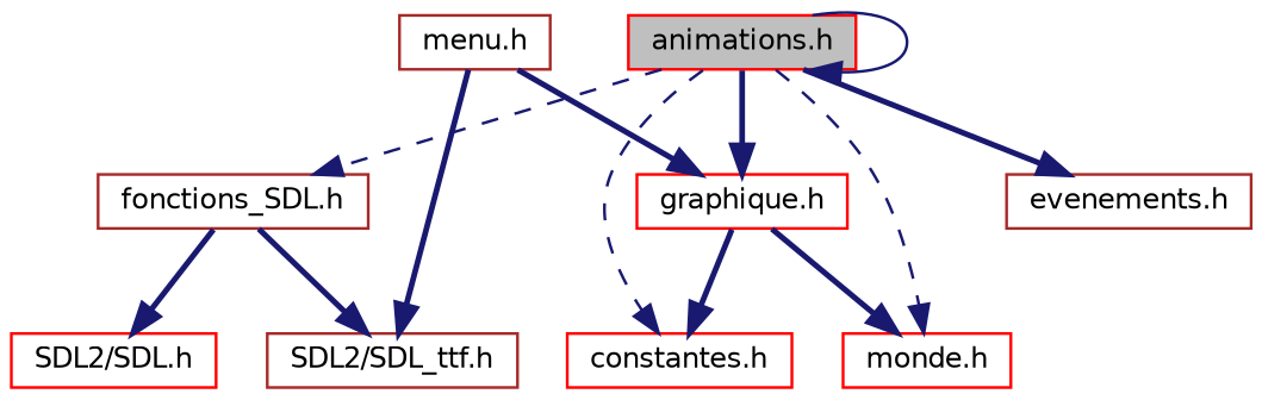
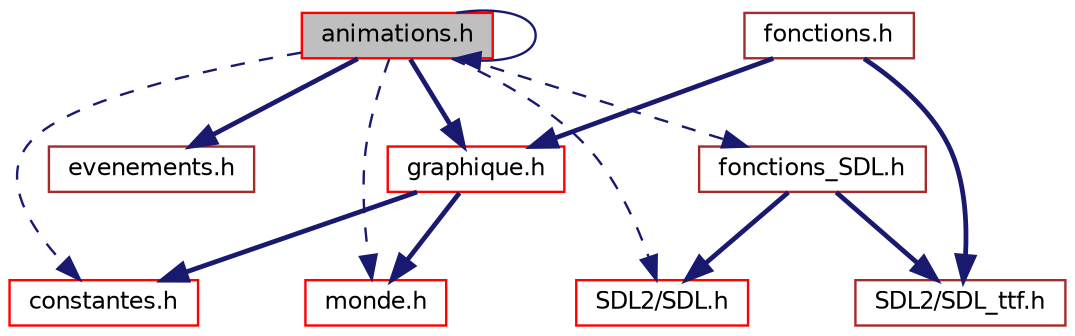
  digraph {
    node [color=red fillcolor=white fontname=Helvetica fontsize=10 shape=record style=filled]
    edge [color=midnightblue fontname=Helvetica fontsize=10 labelfontname=Helvetica labelfontsize=10 style=bold]
    n1 [fillcolor=grey75 fontcolor=black height=0.2 label="animations.h" width=0.4]
    n2 [height=0.2 label="SDL2/SDL.h" width=0.4]
    n3 [color=brown height=0.2 label="fonctions_SDL.h" width=0.4]
    n4 [height=0.2 label="constantes.h" width=0.4]
    n5 [height=0.2 label="monde.h" width=0.4]
    n6 [height=0.2 label="graphique.h" width=0.4]
    n7 [color=brown height=0.2 label="evenements.h" width=0.4]
    n8 [color=brown height=0.2 label="SDL2/SDL_ttf.h" width=0.4]
-   n9 [color=brown height=0.2 label="menu.h" width=0.4]
+   n9 [color=brown height=0.2 label="fonctions.h" width=0.4]
    n1 -> n1 [style=solid]
+   n1 -> n2 [style=dashed]
    n1 -> n3 [style=dashed]
    n1 -> n4 [style=dashed]
    n1 -> n5 [style=dashed]
    n1 -> n6
    n1 -> n7
    n3 -> n2
    n3 -> n8
    n6 -> n4
    n6 -> n5
    n9 -> n6
    n9 -> n8
  }
